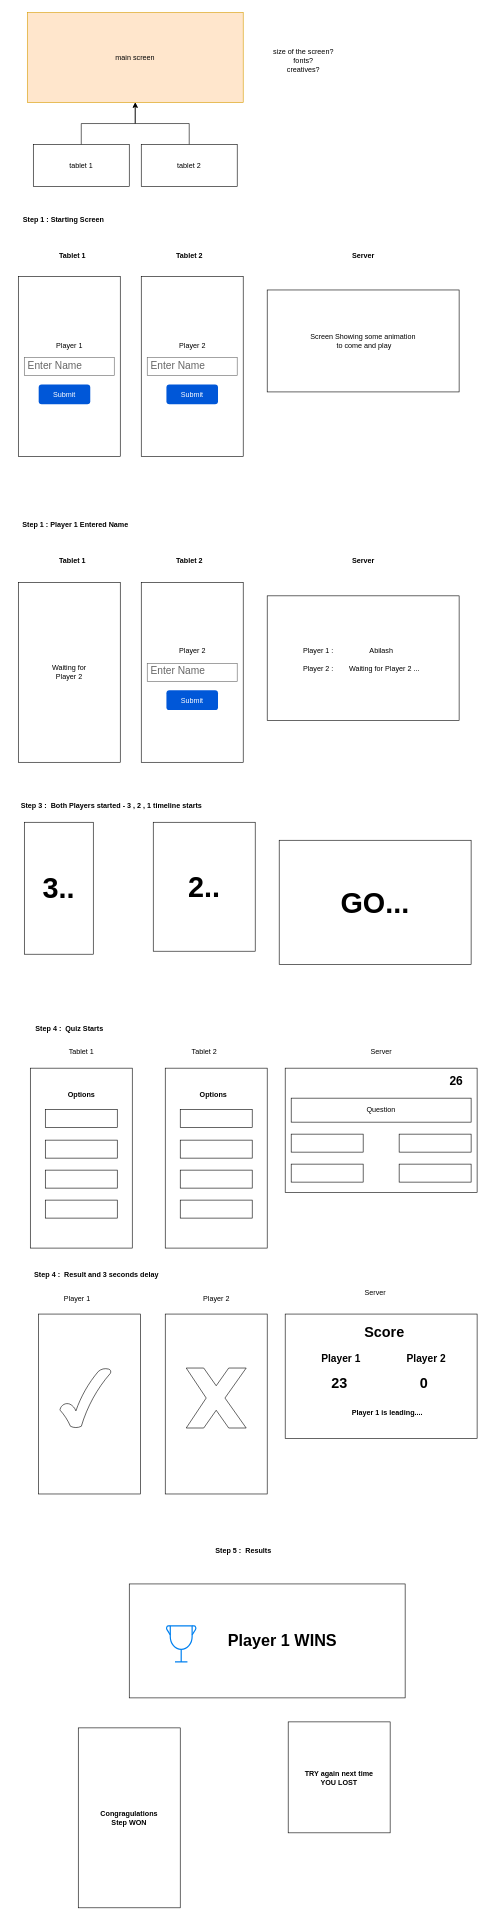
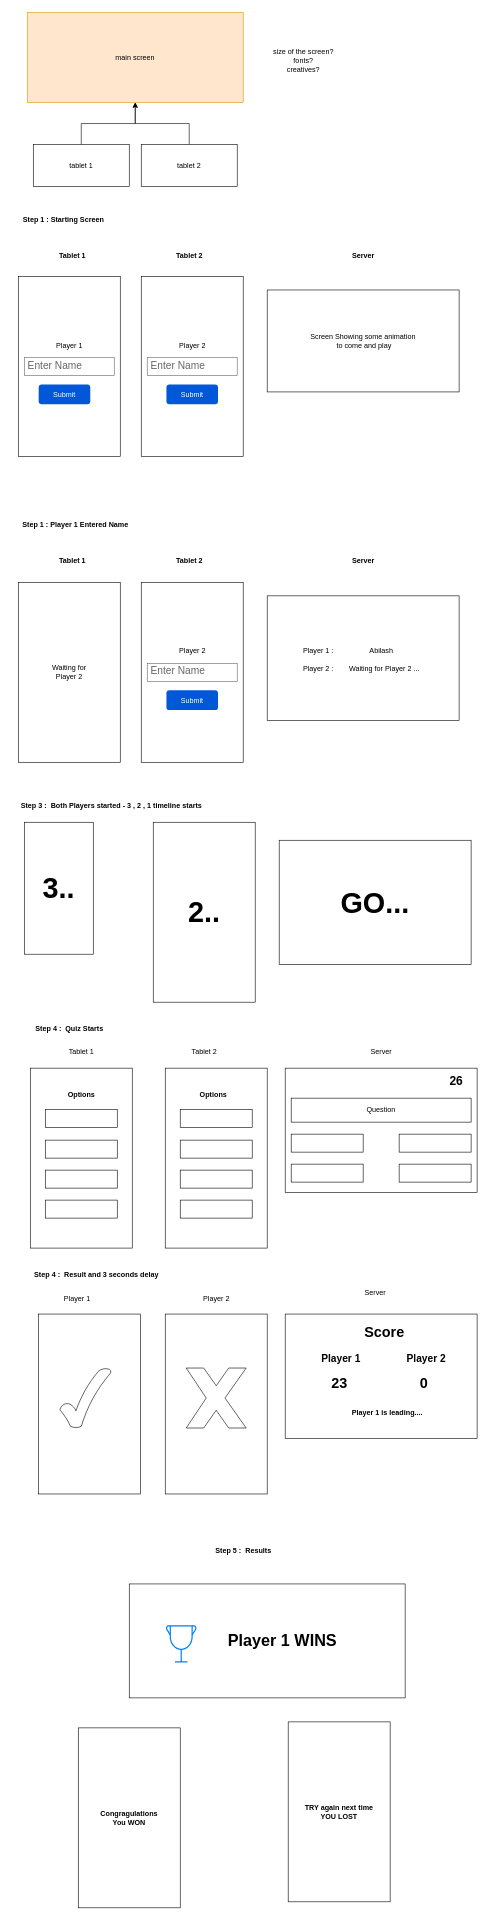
  <mxCell id="0" />
  <mxCell id="1" parent="0" />
  <mxCell id="2" value="" style="rounded=0;whiteSpace=wrap;html=1;" vertex="1" parent="1"><mxGeometry x="215" y="2640" width="460" height="190" as="geometry" /></mxCell>
  <mxCell id="3" value="main screen" style="rounded=0;whiteSpace=wrap;html=1;fillColor=#ffe6cc;strokeColor=#d79b00;" vertex="1" parent="1"><mxGeometry x="45" y="20" width="360" height="150" as="geometry" /></mxCell>
  <mxCell id="4" style="edgeStyle=orthogonalEdgeStyle;rounded=0;orthogonalLoop=1;jettySize=auto;html=1;" edge="1" parent="1" source="5" target="3"><mxGeometry relative="1" as="geometry" /></mxCell>
  <mxCell id="5" value="tablet 1" style="rounded=0;whiteSpace=wrap;html=1;" vertex="1" parent="1"><mxGeometry x="55" y="240" width="160" height="70" as="geometry" /></mxCell>
  <mxCell id="6" style="edgeStyle=orthogonalEdgeStyle;rounded=0;orthogonalLoop=1;jettySize=auto;html=1;" edge="1" parent="1" source="7" target="3"><mxGeometry relative="1" as="geometry" /></mxCell>
  <mxCell id="7" value="tablet 2" style="rounded=0;whiteSpace=wrap;html=1;" vertex="1" parent="1"><mxGeometry x="235" y="240" width="160" height="70" as="geometry" /></mxCell>
  <mxCell id="8" value="size of the screen?&lt;br&gt;fonts?&lt;br&gt;creatives?" style="text;html=1;align=center;verticalAlign=middle;resizable=0;points=[];autosize=1;strokeColor=none;fillColor=none;" vertex="1" parent="1"><mxGeometry x="445" y="70" width="120" height="60" as="geometry" /></mxCell>
  <mxCell id="9" value="&lt;b&gt;Step 1 : Starting Screen&lt;/b&gt;" style="text;html=1;align=center;verticalAlign=middle;resizable=0;points=[];autosize=1;strokeColor=none;fillColor=none;" vertex="1" parent="1"><mxGeometry x="25" y="350" width="160" height="30" as="geometry" /></mxCell>
  <mxCell id="10" value="&lt;b&gt;Tablet 1&lt;/b&gt;" style="text;html=1;align=center;verticalAlign=middle;resizable=0;points=[];autosize=1;strokeColor=none;fillColor=none;" vertex="1" parent="1"><mxGeometry x="85" y="410" width="70" height="30" as="geometry" /></mxCell>
  <mxCell id="11" value="&lt;b&gt;Tablet 2&lt;/b&gt;" style="text;html=1;align=center;verticalAlign=middle;resizable=0;points=[];autosize=1;strokeColor=none;fillColor=none;" vertex="1" parent="1"><mxGeometry x="280" y="410" width="70" height="30" as="geometry" /></mxCell>
  <mxCell id="12" value="" style="rounded=0;whiteSpace=wrap;html=1;" vertex="1" parent="1"><mxGeometry x="30" y="460" width="170" height="300" as="geometry" /></mxCell>
  <mxCell id="13" value="Enter Name" style="strokeWidth=1;shadow=0;dashed=0;align=center;html=1;shape=mxgraph.mockup.text.textBox;fontColor=#666666;align=left;fontSize=17;spacingLeft=4;spacingTop=-3;whiteSpace=wrap;strokeColor=#666666;mainText=" vertex="1" parent="1"><mxGeometry x="40" y="595" width="150" height="30" as="geometry" /></mxCell>
  <mxCell id="14" value="Player 1" style="text;html=1;align=center;verticalAlign=middle;resizable=0;points=[];autosize=1;strokeColor=none;fillColor=none;" vertex="1" parent="1"><mxGeometry x="80" y="560" width="70" height="30" as="geometry" /></mxCell>
  <mxCell id="15" value="" style="rounded=0;whiteSpace=wrap;html=1;" vertex="1" parent="1"><mxGeometry x="235" y="460" width="170" height="300" as="geometry" /></mxCell>
  <mxCell id="16" value="Enter Name" style="strokeWidth=1;shadow=0;dashed=0;align=center;html=1;shape=mxgraph.mockup.text.textBox;fontColor=#666666;align=left;fontSize=17;spacingLeft=4;spacingTop=-3;whiteSpace=wrap;strokeColor=#666666;mainText=" vertex="1" parent="1"><mxGeometry x="245" y="595" width="150" height="30" as="geometry" /></mxCell>
  <mxCell id="17" value="Player 2" style="text;html=1;align=center;verticalAlign=middle;resizable=0;points=[];autosize=1;strokeColor=none;fillColor=none;" vertex="1" parent="1"><mxGeometry x="285" y="560" width="70" height="30" as="geometry" /></mxCell>
  <mxCell id="18" value="Screen Showing some animation&lt;br&gt;&amp;nbsp;to come and play" style="rounded=0;whiteSpace=wrap;html=1;" vertex="1" parent="1"><mxGeometry x="445" y="482.5" width="320" height="170" as="geometry" /></mxCell>
  <mxCell id="19" value="&lt;b&gt;Server&lt;/b&gt;" style="text;html=1;align=center;verticalAlign=middle;resizable=0;points=[];autosize=1;strokeColor=none;fillColor=none;" vertex="1" parent="1"><mxGeometry x="575" y="410" width="60" height="30" as="geometry" /></mxCell>
  <mxCell id="20" value="&lt;b&gt;Tablet 1&lt;/b&gt;" style="text;html=1;align=center;verticalAlign=middle;resizable=0;points=[];autosize=1;strokeColor=none;fillColor=none;" vertex="1" parent="1"><mxGeometry x="85" y="920" width="70" height="30" as="geometry" /></mxCell>
  <mxCell id="21" value="&lt;b&gt;Tablet 2&lt;/b&gt;" style="text;html=1;align=center;verticalAlign=middle;resizable=0;points=[];autosize=1;strokeColor=none;fillColor=none;" vertex="1" parent="1"><mxGeometry x="280" y="920" width="70" height="30" as="geometry" /></mxCell>
  <mxCell id="22" value="" style="rounded=0;whiteSpace=wrap;html=1;" vertex="1" parent="1"><mxGeometry x="30" y="970" width="170" height="300" as="geometry" /></mxCell>
  <mxCell id="23" value="" style="rounded=0;whiteSpace=wrap;html=1;" vertex="1" parent="1"><mxGeometry x="235" y="970" width="170" height="300" as="geometry" /></mxCell>
  <mxCell id="24" value="Enter Name" style="strokeWidth=1;shadow=0;dashed=0;align=center;html=1;shape=mxgraph.mockup.text.textBox;fontColor=#666666;align=left;fontSize=17;spacingLeft=4;spacingTop=-3;whiteSpace=wrap;strokeColor=#666666;mainText=" vertex="1" parent="1"><mxGeometry x="245" y="1105" width="150" height="30" as="geometry" /></mxCell>
  <mxCell id="25" value="Player 2" style="text;html=1;align=center;verticalAlign=middle;resizable=0;points=[];autosize=1;strokeColor=none;fillColor=none;" vertex="1" parent="1"><mxGeometry x="285" y="1070" width="70" height="30" as="geometry" /></mxCell>
  <mxCell id="26" value="" style="rounded=0;whiteSpace=wrap;html=1;" vertex="1" parent="1"><mxGeometry x="445" y="992.5" width="320" height="207.5" as="geometry" /></mxCell>
  <mxCell id="27" value="&lt;b&gt;Server&lt;/b&gt;" style="text;html=1;align=center;verticalAlign=middle;resizable=0;points=[];autosize=1;strokeColor=none;fillColor=none;" vertex="1" parent="1"><mxGeometry x="575" y="920" width="60" height="30" as="geometry" /></mxCell>
  <mxCell id="28" value="&lt;b&gt;Step 1 : Player 1 Entered Name&lt;/b&gt;" style="text;html=1;align=center;verticalAlign=middle;resizable=0;points=[];autosize=1;strokeColor=none;fillColor=none;" vertex="1" parent="1"><mxGeometry x="25" y="860" width="200" height="30" as="geometry" /></mxCell>
  <mxCell id="29" value="Submit" style="rounded=1;fillColor=#0057D8;align=center;strokeColor=none;html=1;whiteSpace=wrap;fontColor=#ffffff;fontSize=12;sketch=0;" vertex="1" parent="1"><mxGeometry x="64" y="640" width="86" height="33" as="geometry" /></mxCell>
  <mxCell id="30" value="Submit" style="rounded=1;fillColor=#0057D8;align=center;strokeColor=none;html=1;whiteSpace=wrap;fontColor=#ffffff;fontSize=12;sketch=0;" vertex="1" parent="1"><mxGeometry x="277" y="640" width="86" height="33" as="geometry" /></mxCell>
  <mxCell id="31" value="Submit" style="rounded=1;fillColor=#0057D8;align=center;strokeColor=none;html=1;whiteSpace=wrap;fontColor=#ffffff;fontSize=12;sketch=0;" vertex="1" parent="1"><mxGeometry x="277" y="1150" width="86" height="33" as="geometry" /></mxCell>
  <mxCell id="32" value="Waiting for Player 2" style="text;html=1;strokeColor=none;fillColor=none;align=center;verticalAlign=middle;whiteSpace=wrap;rounded=0;" vertex="1" parent="1"><mxGeometry x="85" y="1105" width="60" height="30" as="geometry" /></mxCell>
  <mxCell id="33" value="Waiting for Player 2 ..." style="text;html=1;align=center;verticalAlign=middle;resizable=0;points=[];autosize=1;strokeColor=none;fillColor=none;" vertex="1" parent="1"><mxGeometry x="570" y="1100" width="140" height="30" as="geometry" /></mxCell>
  <mxCell id="34" value="Player 1 :" style="text;html=1;align=center;verticalAlign=middle;resizable=0;points=[];autosize=1;strokeColor=none;fillColor=none;" vertex="1" parent="1"><mxGeometry x="495" y="1070" width="70" height="30" as="geometry" /></mxCell>
  <mxCell id="35" value="Abilash" style="text;html=1;align=center;verticalAlign=middle;resizable=0;points=[];autosize=1;strokeColor=none;fillColor=none;" vertex="1" parent="1"><mxGeometry x="605" y="1070" width="60" height="30" as="geometry" /></mxCell>
  <mxCell id="36" value="Player 2 :" style="text;html=1;align=center;verticalAlign=middle;resizable=0;points=[];autosize=1;strokeColor=none;fillColor=none;" vertex="1" parent="1"><mxGeometry x="495" y="1100" width="70" height="30" as="geometry" /></mxCell>
  <mxCell id="37" value="&lt;b&gt;Step 3 :&amp;nbsp; Both Players started - 3 , 2 , 1 timeline starts&lt;/b&gt;" style="text;html=1;align=center;verticalAlign=middle;resizable=0;points=[];autosize=1;strokeColor=none;fillColor=none;" vertex="1" parent="1"><mxGeometry x="20" y="1328" width="330" height="30" as="geometry" /></mxCell>
  <mxCell id="38" value="&lt;b&gt;&lt;font style=&quot;font-size: 48px;&quot;&gt;3..&lt;/font&gt;&lt;/b&gt;" style="rounded=0;whiteSpace=wrap;html=1;" vertex="1" parent="1"><mxGeometry x="40" y="1370" width="115" height="220" as="geometry" /></mxCell>
- <mxCell id="39" value="&lt;b style=&quot;border-color: var(--border-color);&quot;&gt;&lt;font style=&quot;border-color: var(--border-color); font-size: 48px;&quot;&gt;2..&lt;/font&gt;&lt;/b&gt;" style="rounded=0;whiteSpace=wrap;html=1;" vertex="1" parent="1"><mxGeometry x="255" y="1370" width="170" height="215" as="geometry" /></mxCell>
+ <mxCell id="39" value="&lt;b style=&quot;border-color: var(--border-color);&quot;&gt;&lt;font style=&quot;border-color: var(--border-color); font-size: 48px;&quot;&gt;2..&lt;/font&gt;&lt;/b&gt;" style="rounded=0;whiteSpace=wrap;html=1;" vertex="1" parent="1"><mxGeometry x="255" y="1370" width="170" height="300" as="geometry" /></mxCell>
  <mxCell id="40" value="&lt;b style=&quot;border-color: var(--border-color);&quot;&gt;&lt;font style=&quot;border-color: var(--border-color); font-size: 48px;&quot;&gt;GO...&lt;/font&gt;&lt;/b&gt;" style="rounded=0;whiteSpace=wrap;html=1;" vertex="1" parent="1"><mxGeometry x="465" y="1400" width="320" height="207.5" as="geometry" /></mxCell>
  <mxCell id="41" value="&lt;b&gt;Step 4 :&amp;nbsp; Quiz Starts&lt;/b&gt;" style="text;html=1;align=center;verticalAlign=middle;resizable=0;points=[];autosize=1;strokeColor=none;fillColor=none;" vertex="1" parent="1"><mxGeometry x="45" y="1700" width="140" height="30" as="geometry" /></mxCell>
  <mxCell id="42" value="" style="rounded=0;whiteSpace=wrap;html=1;" vertex="1" parent="1"><mxGeometry x="475" y="1780" width="320" height="207.5" as="geometry" /></mxCell>
  <mxCell id="43" value="Question" style="rounded=0;whiteSpace=wrap;html=1;" vertex="1" parent="1"><mxGeometry x="485" y="1830" width="300" height="40" as="geometry" /></mxCell>
  <mxCell id="44" value="" style="rounded=0;whiteSpace=wrap;html=1;" vertex="1" parent="1"><mxGeometry x="485" y="1890" width="120" height="30" as="geometry" /></mxCell>
  <mxCell id="45" value="" style="rounded=0;whiteSpace=wrap;html=1;" vertex="1" parent="1"><mxGeometry x="485" y="1940" width="120" height="30" as="geometry" /></mxCell>
  <mxCell id="46" value="" style="rounded=0;whiteSpace=wrap;html=1;" vertex="1" parent="1"><mxGeometry x="665" y="1940" width="120" height="30" as="geometry" /></mxCell>
  <mxCell id="47" value="" style="rounded=0;whiteSpace=wrap;html=1;" vertex="1" parent="1"><mxGeometry x="665" y="1890" width="120" height="30" as="geometry" /></mxCell>
  <mxCell id="48" value="" style="rounded=0;whiteSpace=wrap;html=1;" vertex="1" parent="1"><mxGeometry x="50" y="1780" width="170" height="300" as="geometry" /></mxCell>
  <mxCell id="49" value="" style="rounded=0;whiteSpace=wrap;html=1;" vertex="1" parent="1"><mxGeometry x="75" y="1848.75" width="120" height="30" as="geometry" /></mxCell>
  <mxCell id="50" value="" style="rounded=0;whiteSpace=wrap;html=1;" vertex="1" parent="1"><mxGeometry x="75" y="1900" width="120" height="30" as="geometry" /></mxCell>
  <mxCell id="51" value="" style="rounded=0;whiteSpace=wrap;html=1;" vertex="1" parent="1"><mxGeometry x="75" y="1950" width="120" height="30" as="geometry" /></mxCell>
  <mxCell id="52" value="" style="rounded=0;whiteSpace=wrap;html=1;" vertex="1" parent="1"><mxGeometry x="75" y="2000" width="120" height="30" as="geometry" /></mxCell>
  <mxCell id="53" value="&lt;b&gt;Options&lt;/b&gt;" style="text;html=1;align=center;verticalAlign=middle;resizable=0;points=[];autosize=1;strokeColor=none;fillColor=none;" vertex="1" parent="1"><mxGeometry x="100" y="1810" width="70" height="30" as="geometry" /></mxCell>
  <mxCell id="54" value="Tablet 1" style="text;html=1;align=center;verticalAlign=middle;resizable=0;points=[];autosize=1;strokeColor=none;fillColor=none;" vertex="1" parent="1"><mxGeometry x="100" y="1738" width="70" height="30" as="geometry" /></mxCell>
  <mxCell id="55" value="Tablet 2" style="text;html=1;align=center;verticalAlign=middle;resizable=0;points=[];autosize=1;strokeColor=none;fillColor=none;" vertex="1" parent="1"><mxGeometry x="305" y="1738" width="70" height="30" as="geometry" /></mxCell>
  <mxCell id="56" value="" style="rounded=0;whiteSpace=wrap;html=1;" vertex="1" parent="1"><mxGeometry x="275" y="1780" width="170" height="300" as="geometry" /></mxCell>
  <mxCell id="57" value="&lt;b&gt;Options&lt;/b&gt;" style="text;html=1;align=center;verticalAlign=middle;resizable=0;points=[];autosize=1;strokeColor=none;fillColor=none;" vertex="1" parent="1"><mxGeometry x="320" y="1810" width="70" height="30" as="geometry" /></mxCell>
  <mxCell id="58" value="" style="rounded=0;whiteSpace=wrap;html=1;" vertex="1" parent="1"><mxGeometry x="300" y="1848.75" width="120" height="30" as="geometry" /></mxCell>
  <mxCell id="59" value="" style="rounded=0;whiteSpace=wrap;html=1;" vertex="1" parent="1"><mxGeometry x="300" y="1900" width="120" height="30" as="geometry" /></mxCell>
  <mxCell id="60" value="" style="rounded=0;whiteSpace=wrap;html=1;" vertex="1" parent="1"><mxGeometry x="300" y="1950" width="120" height="30" as="geometry" /></mxCell>
  <mxCell id="61" value="" style="rounded=0;whiteSpace=wrap;html=1;" vertex="1" parent="1"><mxGeometry x="300" y="2000" width="120" height="30" as="geometry" /></mxCell>
  <mxCell id="62" value="Server" style="text;html=1;align=center;verticalAlign=middle;resizable=0;points=[];autosize=1;strokeColor=none;fillColor=none;" vertex="1" parent="1"><mxGeometry x="605" y="1738" width="60" height="30" as="geometry" /></mxCell>
  <mxCell id="63" value="" style="rounded=0;whiteSpace=wrap;html=1;" vertex="1" parent="1"><mxGeometry x="275" y="2190" width="170" height="300" as="geometry" /></mxCell>
  <mxCell id="64" value="" style="rounded=0;whiteSpace=wrap;html=1;" vertex="1" parent="1"><mxGeometry x="64" y="2190" width="170" height="300" as="geometry" /></mxCell>
  <mxCell id="65" value="" style="verticalLabelPosition=bottom;verticalAlign=top;html=1;shape=mxgraph.basic.tick" vertex="1" parent="1"><mxGeometry x="99.5" y="2280" width="85" height="100" as="geometry" /></mxCell>
  <mxCell id="66" value="Player 1" style="text;html=1;align=center;verticalAlign=middle;resizable=0;points=[];autosize=1;strokeColor=none;fillColor=none;" vertex="1" parent="1"><mxGeometry x="92.5" y="2150" width="70" height="30" as="geometry" /></mxCell>
  <mxCell id="67" value="" style="verticalLabelPosition=bottom;verticalAlign=top;html=1;shape=mxgraph.basic.x" vertex="1" parent="1"><mxGeometry x="310" y="2280" width="100" height="100" as="geometry" /></mxCell>
  <mxCell id="68" value="&lt;b&gt;&lt;font style=&quot;font-size: 20px;&quot;&gt;26&lt;/font&gt;&lt;/b&gt;" style="text;html=1;align=center;verticalAlign=middle;resizable=0;points=[];autosize=1;strokeColor=none;fillColor=none;" vertex="1" parent="1"><mxGeometry x="735" y="1780" width="50" height="40" as="geometry" /></mxCell>
  <mxCell id="69" value="" style="rounded=0;whiteSpace=wrap;html=1;" vertex="1" parent="1"><mxGeometry x="475" y="2190" width="320" height="207.5" as="geometry" /></mxCell>
  <mxCell id="70" value="Player 2" style="text;html=1;align=center;verticalAlign=middle;resizable=0;points=[];autosize=1;strokeColor=none;fillColor=none;" vertex="1" parent="1"><mxGeometry x="325" y="2150" width="70" height="30" as="geometry" /></mxCell>
  <mxCell id="71" value="Server" style="text;html=1;align=center;verticalAlign=middle;resizable=0;points=[];autosize=1;strokeColor=none;fillColor=none;" vertex="1" parent="1"><mxGeometry x="595" y="2140" width="60" height="30" as="geometry" /></mxCell>
  <mxCell id="72" value="&lt;b&gt;&lt;font style=&quot;font-size: 17px;&quot;&gt;Player 1&amp;nbsp;&lt;/font&gt;&lt;/b&gt;" style="text;html=1;align=center;verticalAlign=middle;resizable=0;points=[];autosize=1;strokeColor=none;fillColor=none;" vertex="1" parent="1"><mxGeometry x="525" y="2250" width="90" height="30" as="geometry" /></mxCell>
  <mxCell id="73" value="&lt;b&gt;Step 4 :&amp;nbsp; Result and 3 seconds delay&lt;/b&gt;" style="text;html=1;align=center;verticalAlign=middle;resizable=0;points=[];autosize=1;strokeColor=none;fillColor=none;" vertex="1" parent="1"><mxGeometry x="45" y="2110" width="230" height="30" as="geometry" /></mxCell>
  <mxCell id="74" value="&lt;b&gt;&lt;font style=&quot;font-size: 24px;&quot;&gt;Score&lt;/font&gt;&lt;/b&gt;" style="text;html=1;align=center;verticalAlign=middle;resizable=0;points=[];autosize=1;strokeColor=none;fillColor=none;" vertex="1" parent="1"><mxGeometry x="595" y="2200" width="90" height="40" as="geometry" /></mxCell>
  <mxCell id="75" value="&lt;b&gt;&lt;font style=&quot;font-size: 17px;&quot;&gt;Player 2&lt;/font&gt;&lt;/b&gt;" style="text;html=1;align=center;verticalAlign=middle;resizable=0;points=[];autosize=1;strokeColor=none;fillColor=none;" vertex="1" parent="1"><mxGeometry x="665" y="2250" width="90" height="30" as="geometry" /></mxCell>
  <mxCell id="76" value="&lt;b&gt;&lt;font style=&quot;font-size: 24px;&quot;&gt;23&lt;/font&gt;&lt;/b&gt;" style="text;html=1;align=center;verticalAlign=middle;resizable=0;points=[];autosize=1;strokeColor=none;fillColor=none;" vertex="1" parent="1"><mxGeometry x="540" y="2285" width="50" height="40" as="geometry" /></mxCell>
  <mxCell id="77" value="&lt;b&gt;&lt;font style=&quot;font-size: 24px;&quot;&gt;0&lt;/font&gt;&lt;/b&gt;" style="text;html=1;align=center;verticalAlign=middle;resizable=0;points=[];autosize=1;strokeColor=none;fillColor=none;" vertex="1" parent="1"><mxGeometry x="686" y="2285" width="40" height="40" as="geometry" /></mxCell>
  <mxCell id="78" value="&lt;b&gt;Player 1 is leading....&lt;/b&gt;" style="text;html=1;align=center;verticalAlign=middle;resizable=0;points=[];autosize=1;strokeColor=none;fillColor=none;" vertex="1" parent="1"><mxGeometry x="575" y="2340" width="140" height="30" as="geometry" /></mxCell>
  <mxCell id="79" value="&lt;b&gt;Step 5 :&amp;nbsp; Results&lt;/b&gt;" style="text;html=1;align=center;verticalAlign=middle;resizable=0;points=[];autosize=1;strokeColor=none;fillColor=none;" vertex="1" parent="1"><mxGeometry x="345" y="2570" width="120" height="30" as="geometry" /></mxCell>
  <mxCell id="80" value="" style="html=1;verticalLabelPosition=bottom;align=center;labelBackgroundColor=#ffffff;verticalAlign=top;strokeWidth=2;strokeColor=#0080F0;shadow=0;dashed=0;shape=mxgraph.ios7.icons.trophy;" vertex="1" parent="1"><mxGeometry x="277" y="2710" width="49.25" height="60" as="geometry" /></mxCell>
  <mxCell id="81" value="&lt;b&gt;&lt;font style=&quot;font-size: 27px;&quot;&gt;Player 1 WINS&lt;/font&gt;&lt;/b&gt;" style="text;html=1;align=center;verticalAlign=middle;resizable=0;points=[];autosize=1;strokeColor=none;fillColor=none;" vertex="1" parent="1"><mxGeometry x="365" y="2710" width="210" height="50" as="geometry" /></mxCell>
- <mxCell id="82" value="Congragulations&lt;br&gt;Step WON" style="rounded=0;whiteSpace=wrap;html=1;fontStyle=1" vertex="1" parent="1"><mxGeometry x="130" y="2880" width="170" height="300" as="geometry" /></mxCell>
- <mxCell id="83" value="TRY again next time&lt;br&gt;YOU LOST" style="rounded=0;whiteSpace=wrap;html=1;fontStyle=1" vertex="1" parent="1"><mxGeometry x="480" y="2870" width="170" height="185" as="geometry" /></mxCell>
+ <mxCell id="82" value="Congragulations&lt;br&gt;You WON" style="rounded=0;whiteSpace=wrap;html=1;fontStyle=1" vertex="1" parent="1"><mxGeometry x="130" y="2880" width="170" height="300" as="geometry" /></mxCell>
+ <mxCell id="83" value="TRY again next time&lt;br&gt;YOU LOST" style="rounded=0;whiteSpace=wrap;html=1;fontStyle=1" vertex="1" parent="1"><mxGeometry x="480" y="2870" width="170" height="300" as="geometry" /></mxCell>
